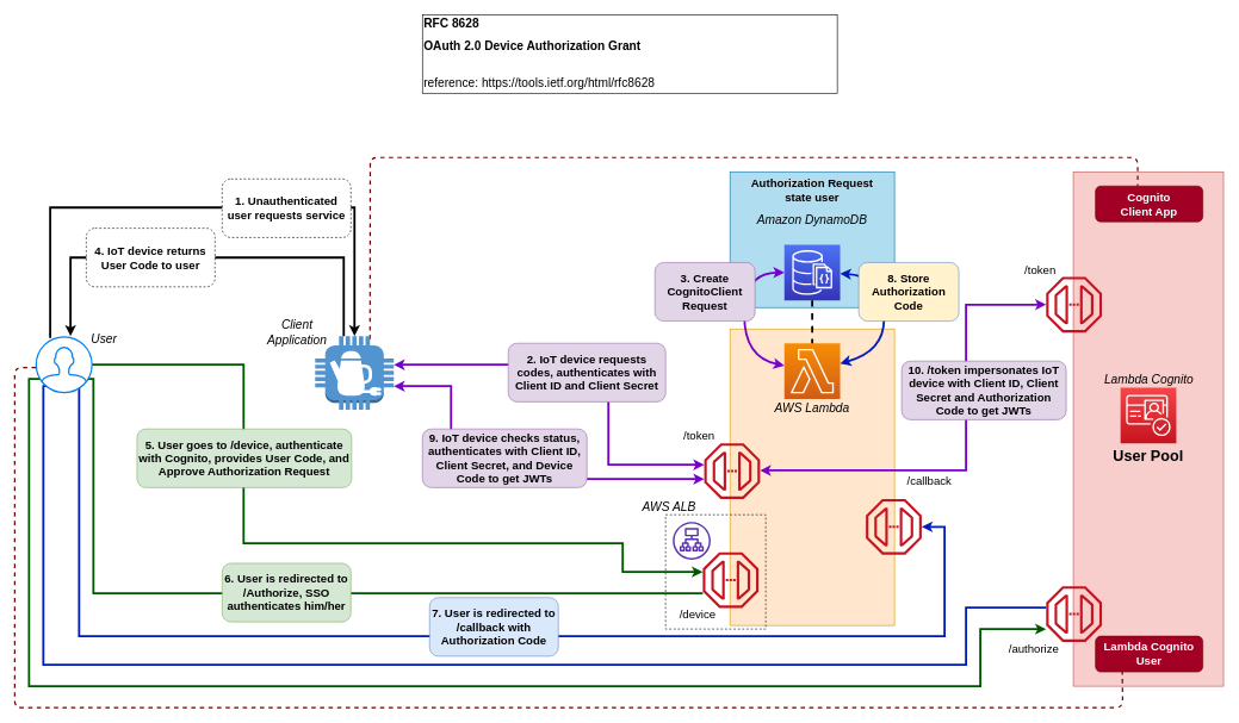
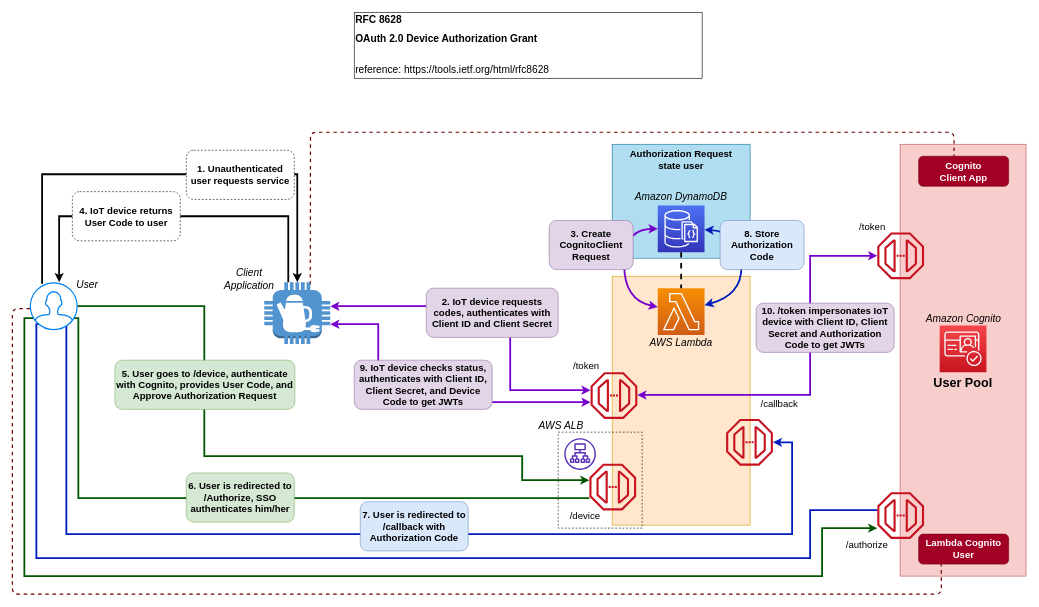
  <mxCell id="0" />
  <mxCell id="1" parent="0" />
  <mxCell id="2" value="&lt;br&gt;&lt;div&gt;&lt;br&gt;&lt;/div&gt;&lt;div&gt;&lt;br&gt;&lt;/div&gt;&lt;div&gt;User Pool&lt;/div&gt;" style="rounded=0;whiteSpace=wrap;html=1;fontSize=21;fontStyle=1;fillColor=#f8cecc;strokeColor=#b85450;" parent="1" vertex="1"><mxGeometry x="1500" y="240" width="210" height="720" as="geometry" /></mxCell>
  <mxCell id="3" value="" style="rounded=0;whiteSpace=wrap;html=1;fontSize=16;align=center;fillColor=#ffe6cc;strokeColor=#d79b00;verticalAlign=top;" parent="1" vertex="1"><mxGeometry x="1020" y="460" width="230" height="415" as="geometry" /></mxCell>
  <mxCell id="4" value="" style="rounded=0;whiteSpace=wrap;html=1;fontSize=12;align=center;fillColor=none;dashed=1;" parent="1" vertex="1"><mxGeometry x="930" y="720" width="140" height="160" as="geometry" /></mxCell>
  <mxCell id="5" value="Authorization Request&lt;br&gt;state user" style="rounded=0;whiteSpace=wrap;html=1;fontSize=16;fillColor=#b1ddf0;strokeColor=#10739e;fontStyle=1;verticalAlign=top;" vertex="1" parent="1"><mxGeometry x="1020" y="240" width="230" height="190" as="geometry" /></mxCell>
  <mxCell id="6" style="edgeStyle=orthogonalEdgeStyle;rounded=0;orthogonalLoop=1;jettySize=auto;html=1;startArrow=none;startFill=0;strokeWidth=3;fontSize=12;fillColor=#008a00;strokeColor=#005700;" parent="1" source="20" target="9" edge="1"><mxGeometry relative="1" as="geometry"><Array as="points"><mxPoint x="130" y="830" /><mxPoint x="130" y="530" /><mxPoint x="40" y="530" /><mxPoint x="40" y="960" /><mxPoint x="1370" y="960" /><mxPoint x="1370" y="880" /></Array></mxGeometry></mxCell>
  <mxCell id="7" value="&lt;div style=&quot;font-size: 17px;&quot;&gt;&lt;font style=&quot;font-size: 17px;&quot;&gt;&lt;b style=&quot;font-size: 17px;&quot;&gt;RFC 8628&lt;/b&gt;&lt;/font&gt;&lt;font style=&quot;font-size: 17px;&quot;&gt;&lt;span class=&quot;h1&quot; style=&quot;font-size: 17px;&quot;&gt;&lt;h1 style=&quot;font-size: 17px;&quot;&gt;OAuth 2.0 Device Authorization Grant&lt;/h1&gt;&lt;/span&gt;&lt;/font&gt;&lt;/div&gt;&lt;div style=&quot;font-size: 17px;&quot;&gt;&lt;br style=&quot;font-size: 17px;&quot;&gt;&lt;/div&gt;&lt;div style=&quot;font-size: 17px;&quot;&gt;reference: https://tools.ietf.org/html/rfc8628&lt;/div&gt;" style="rounded=0;whiteSpace=wrap;html=1;fontSize=17;align=left;" parent="1" vertex="1"><mxGeometry x="590" y="20" width="580" height="110" as="geometry" /></mxCell>
  <mxCell id="8" style="edgeStyle=orthogonalEdgeStyle;rounded=0;orthogonalLoop=1;jettySize=auto;html=1;startArrow=none;startFill=0;strokeWidth=3;fontSize=12;fillColor=#0050ef;strokeColor=#001DBC;" parent="1" source="9" target="18" edge="1"><mxGeometry relative="1" as="geometry"><Array as="points"><mxPoint x="1350" y="850" /><mxPoint x="1350" y="930" /><mxPoint x="60" y="930" /><mxPoint x="60" y="540" /><mxPoint x="110" y="540" /><mxPoint x="110" y="890" /><mxPoint x="1320" y="890" /><mxPoint x="1320" y="737" /></Array></mxGeometry></mxCell>
  <mxCell id="9" value="" style="outlineConnect=0;fontColor=#232F3E;gradientColor=none;fillColor=#C7131F;strokeColor=none;dashed=0;verticalLabelPosition=bottom;verticalAlign=top;align=center;html=1;fontSize=12;fontStyle=0;aspect=fixed;shape=mxgraph.aws4.endpoint;" parent="1" vertex="1"><mxGeometry x="1462" y="820" width="78" height="78" as="geometry" /></mxCell>
  <mxCell id="10" style="edgeStyle=orthogonalEdgeStyle;rounded=0;orthogonalLoop=1;jettySize=auto;html=1;startArrow=classic;startFill=1;strokeWidth=3;fontSize=12;fillColor=#aa00ff;strokeColor=#7700CC;" parent="1" source="11" edge="1" target="16"><mxGeometry relative="1" as="geometry"><mxPoint x="1639.5" y="450" as="targetPoint" /><Array as="points"><mxPoint x="1350" y="658" /><mxPoint x="1350" y="426" /></Array></mxGeometry></mxCell>
  <mxCell id="11" value="" style="outlineConnect=0;fontColor=#232F3E;gradientColor=none;fillColor=#C7131F;strokeColor=none;dashed=0;verticalLabelPosition=bottom;verticalAlign=top;align=center;html=1;fontSize=12;fontStyle=0;aspect=fixed;shape=mxgraph.aws4.endpoint;" parent="1" vertex="1"><mxGeometry x="984" y="620" width="78" height="78" as="geometry" /></mxCell>
  <mxCell id="12" value="/authorize" style="text;html=1;strokeColor=none;fillColor=none;align=center;verticalAlign=middle;whiteSpace=wrap;rounded=0;fontSize=16;" parent="1" vertex="1"><mxGeometry x="1410" y="898" width="70" height="20" as="geometry" /></mxCell>
  <mxCell id="13" value="/token" style="text;html=1;strokeColor=none;fillColor=none;align=center;verticalAlign=middle;whiteSpace=wrap;rounded=0;fontSize=16;" parent="1" vertex="1"><mxGeometry x="1419" y="368" width="70" height="20" as="geometry" /></mxCell>
  <mxCell id="14" style="edgeStyle=orthogonalEdgeStyle;rounded=0;orthogonalLoop=1;jettySize=auto;html=1;strokeWidth=3;fontSize=12;startArrow=classic;startFill=1;fillColor=#aa00ff;strokeColor=#7700CC;" parent="1" target="11" edge="1" source="43"><mxGeometry relative="1" as="geometry"><mxPoint x="1575" y="890" as="sourcePoint" /><mxPoint x="1511" y="744" as="targetPoint" /><Array as="points"><mxPoint x="850" y="510" /><mxPoint x="850" y="650" /></Array></mxGeometry></mxCell>
  <mxCell id="15" style="edgeStyle=orthogonalEdgeStyle;rounded=0;orthogonalLoop=1;jettySize=auto;html=1;startArrow=none;startFill=0;strokeWidth=3;fontSize=12;entryX=0.615;entryY=-0.013;entryDx=0;entryDy=0;entryPerimeter=0;" parent="1" target="24" edge="1"><mxGeometry relative="1" as="geometry"><mxPoint x="480" y="470" as="sourcePoint" /><mxPoint x="130" y="520" as="targetPoint" /><Array as="points"><mxPoint x="480" y="360" /><mxPoint x="98" y="360" /></Array></mxGeometry></mxCell>
  <mxCell id="16" value="" style="outlineConnect=0;fontColor=#232F3E;gradientColor=none;fillColor=#C7131F;strokeColor=none;dashed=0;verticalLabelPosition=bottom;verticalAlign=top;align=center;html=1;fontSize=12;fontStyle=0;aspect=fixed;shape=mxgraph.aws4.endpoint;" parent="1" vertex="1"><mxGeometry x="1462" y="387" width="78" height="78" as="geometry" /></mxCell>
  <mxCell id="17" value="/token" style="text;html=1;strokeColor=none;fillColor=none;align=center;verticalAlign=middle;whiteSpace=wrap;rounded=0;fontSize=16;" parent="1" vertex="1"><mxGeometry x="942" y="600" width="70" height="20" as="geometry" /></mxCell>
  <mxCell id="18" value="" style="outlineConnect=0;fontColor=#232F3E;gradientColor=none;fillColor=#C7131F;strokeColor=none;dashed=0;verticalLabelPosition=bottom;verticalAlign=top;align=center;html=1;fontSize=12;fontStyle=0;aspect=fixed;shape=mxgraph.aws4.endpoint;" parent="1" vertex="1"><mxGeometry x="1210" y="698" width="78" height="78" as="geometry" /></mxCell>
  <mxCell id="19" value="/callback" style="text;html=1;strokeColor=none;fillColor=none;align=center;verticalAlign=middle;whiteSpace=wrap;rounded=0;fontSize=16;" parent="1" vertex="1"><mxGeometry x="1264" y="663" width="70" height="20" as="geometry" /></mxCell>
  <mxCell id="20" value="" style="outlineConnect=0;fontColor=#232F3E;gradientColor=none;fillColor=#C7131F;strokeColor=none;dashed=0;verticalLabelPosition=bottom;verticalAlign=top;align=center;html=1;fontSize=12;fontStyle=0;aspect=fixed;shape=mxgraph.aws4.endpoint;" parent="1" vertex="1"><mxGeometry x="982" y="772.5" width="78" height="78" as="geometry" /></mxCell>
  <mxCell id="21" value="/device" style="text;html=1;strokeColor=none;fillColor=none;align=center;verticalAlign=middle;whiteSpace=wrap;rounded=0;fontSize=16;" parent="1" vertex="1"><mxGeometry x="940" y="850" width="70" height="20" as="geometry" /></mxCell>
  <mxCell id="22" style="edgeStyle=orthogonalEdgeStyle;rounded=0;orthogonalLoop=1;jettySize=auto;html=1;startArrow=none;startFill=0;strokeWidth=3;fontSize=12;exitX=0.251;exitY=0.022;exitDx=0;exitDy=0;exitPerimeter=0;" parent="1" source="24" edge="1" target="43"><mxGeometry relative="1" as="geometry"><Array as="points"><mxPoint x="70" y="290" /><mxPoint x="495" y="290" /></Array><mxPoint x="805" y="979.5" as="targetPoint" /></mxGeometry></mxCell>
  <mxCell id="23" style="edgeStyle=orthogonalEdgeStyle;rounded=0;orthogonalLoop=1;jettySize=auto;html=1;startArrow=none;startFill=0;strokeWidth=3;fontSize=12;fillColor=#008a00;strokeColor=#005700;" parent="1" source="24" target="20" edge="1"><mxGeometry relative="1" as="geometry"><Array as="points"><mxPoint x="340" y="510" /><mxPoint x="340" y="760" /><mxPoint x="870" y="760" /><mxPoint x="870" y="800" /></Array></mxGeometry></mxCell>
  <mxCell id="24" value="" style="html=1;verticalLabelPosition=bottom;align=center;labelBackgroundColor=#ffffff;verticalAlign=top;strokeWidth=2;strokeColor=#0080F0;shadow=0;dashed=0;shape=mxgraph.ios7.icons.user;fontSize=12;" parent="1" vertex="1"><mxGeometry x="50" y="471" width="78" height="78" as="geometry" /></mxCell>
  <mxCell id="25" value="2. IoT device requests codes, authenticates with Client ID and Client Secret" style="rounded=1;whiteSpace=wrap;html=1;fontSize=16;align=center;fillColor=#e1d5e7;strokeColor=#9673a6;fontStyle=1" parent="1" vertex="1"><mxGeometry x="710" y="480" width="220" height="82" as="geometry" /></mxCell>
  <mxCell id="26" value="1. Unauthenticated user requests service" style="rounded=1;whiteSpace=wrap;html=1;fontSize=16;align=center;fontStyle=1;dashed=1;" parent="1" vertex="1"><mxGeometry x="310" y="250" width="180" height="82" as="geometry" /></mxCell>
  <mxCell id="27" value="4. IoT device returns User Code to user" style="rounded=1;whiteSpace=wrap;html=1;fontSize=16;align=center;fontStyle=1;dashed=1;" parent="1" vertex="1"><mxGeometry x="120" y="319" width="180" height="82" as="geometry" /></mxCell>
  <mxCell id="28" value="10. /token impersonates IoT device with Client ID, Client Secret and Authorization Code to get JWTs" style="rounded=1;whiteSpace=wrap;html=1;fontSize=16;align=center;fillColor=#e1d5e7;strokeColor=#9673a6;fontStyle=1" parent="1" vertex="1"><mxGeometry x="1260" y="505" width="230" height="82" as="geometry" /></mxCell>
  <mxCell id="29" value="" style="outlineConnect=0;fontColor=#232F3E;gradientColor=none;fillColor=#5A30B5;strokeColor=none;dashed=0;verticalLabelPosition=bottom;verticalAlign=top;align=center;html=1;fontSize=12;fontStyle=0;aspect=fixed;pointerEvents=1;shape=mxgraph.aws4.application_load_balancer;" parent="1" vertex="1"><mxGeometry x="940" y="730" width="53" height="53" as="geometry" /></mxCell>
  <mxCell id="30" value="5. User goes to /device, authenticate with Cognito, provides User Code, and Approve Authorization Request" style="rounded=1;whiteSpace=wrap;html=1;fontSize=16;align=center;fillColor=#d5e8d4;strokeColor=#82b366;fontStyle=1" parent="1" vertex="1"><mxGeometry x="191" y="600" width="300" height="82" as="geometry" /></mxCell>
  <mxCell id="31" value="6. User is redirected to /Authorize, SSO authenticates him/her" style="rounded=1;whiteSpace=wrap;html=1;fontSize=16;align=center;fillColor=#d5e8d4;strokeColor=#82b366;fontStyle=1" parent="1" vertex="1"><mxGeometry x="310" y="788" width="180" height="82" as="geometry" /></mxCell>
  <mxCell id="32" value="7. User is redirected to /callback with Authorization Code" style="rounded=1;whiteSpace=wrap;html=1;fontSize=16;align=center;fillColor=#dae8fc;strokeColor=#6c8ebf;fontStyle=1" parent="1" vertex="1"><mxGeometry x="600" y="836" width="180" height="82" as="geometry" /></mxCell>
  <mxCell id="33" style="edgeStyle=orthogonalEdgeStyle;rounded=0;orthogonalLoop=1;jettySize=auto;html=1;strokeWidth=3;fontSize=12;startArrow=classic;startFill=1;fillColor=#aa00ff;strokeColor=#7700CC;" parent="1" target="11" edge="1" source="43"><mxGeometry relative="1" as="geometry"><mxPoint x="1600" y="890" as="sourcePoint" /><mxPoint x="1670" y="740" as="targetPoint" /><Array as="points"><mxPoint x="630" y="540" /><mxPoint x="630" y="610" /><mxPoint x="790" y="610" /><mxPoint x="790" y="670" /></Array></mxGeometry></mxCell>
  <mxCell id="34" value="&lt;div style=&quot;font-size: 16px&quot;&gt;9. IoT device checks status, authenticates with Client ID, Client Secret, and Device Code to get JWTs&lt;/div&gt;" style="rounded=1;whiteSpace=wrap;html=1;fontSize=16;align=center;fillColor=#e1d5e7;strokeColor=#9673a6;fontStyle=1" parent="1" vertex="1"><mxGeometry x="590" y="600" width="230" height="82" as="geometry" /></mxCell>
  <mxCell id="35" value="" style="outlineConnect=0;fontColor=#232F3E;gradientColor=#F54749;gradientDirection=north;fillColor=#C7131F;strokeColor=#ffffff;dashed=0;verticalLabelPosition=bottom;verticalAlign=top;align=center;html=1;fontSize=12;fontStyle=0;aspect=fixed;shape=mxgraph.aws4.resourceIcon;resIcon=mxgraph.aws4.cognito;" parent="1" vertex="1"><mxGeometry x="1566" y="542" width="78" height="78" as="geometry" /></mxCell>
  <mxCell id="36" value="" style="outlineConnect=0;fontColor=#232F3E;gradientColor=#F78E04;gradientDirection=north;fillColor=#D05C17;strokeColor=#ffffff;dashed=0;verticalLabelPosition=bottom;verticalAlign=top;align=center;html=1;fontSize=12;fontStyle=0;aspect=fixed;shape=mxgraph.aws4.resourceIcon;resIcon=mxgraph.aws4.lambda;" parent="1" vertex="1"><mxGeometry x="1096" y="480" width="78" height="78" as="geometry" /></mxCell>
  <mxCell id="37" value="" style="outlineConnect=0;fontColor=#232F3E;gradientColor=#4D72F3;gradientDirection=north;fillColor=#3334B9;strokeColor=#ffffff;dashed=0;verticalLabelPosition=bottom;verticalAlign=top;align=center;html=1;fontSize=12;fontStyle=0;aspect=fixed;shape=mxgraph.aws4.resourceIcon;resIcon=mxgraph.aws4.documentdb_with_mongodb_compatibility;" parent="1" vertex="1"><mxGeometry x="1096" y="342" width="78" height="78" as="geometry" /></mxCell>
  <mxCell id="38" value="" style="endArrow=none;dashed=1;html=1;fontSize=21;strokeWidth=3;" parent="1" source="37" edge="1"><mxGeometry width="50" height="50" relative="1" as="geometry"><mxPoint x="1360" y="1170" as="sourcePoint" /><mxPoint x="1135" y="480" as="targetPoint" /></mxGeometry></mxCell>
  <mxCell id="39" value="Cognito&lt;br style=&quot;font-size: 16px;&quot;&gt;Client App" style="rounded=1;whiteSpace=wrap;html=1;fontSize=16;fillColor=#a20025;strokeColor=#6F0000;fontColor=#ffffff;fontStyle=1" parent="1" vertex="1"><mxGeometry x="1531" y="260" width="150" height="50" as="geometry" /></mxCell>
  <mxCell id="40" value="Lambda Cognito User" style="rounded=1;whiteSpace=wrap;html=1;fontSize=16;fillColor=#a20025;strokeColor=#6F0000;fontColor=#ffffff;fontStyle=1" parent="1" vertex="1"><mxGeometry x="1531" y="890" width="150" height="50" as="geometry" /></mxCell>
  <mxCell id="41" value="" style="endArrow=none;dashed=1;html=1;fontSize=12;strokeWidth=2;fillColor=#a20025;strokeColor=#6F0000;exitX=0.697;exitY=0.04;exitDx=0;exitDy=0;exitPerimeter=0;" parent="1" source="43" edge="1"><mxGeometry width="50" height="50" relative="1" as="geometry"><mxPoint x="720" y="904.75" as="sourcePoint" /><mxPoint x="1590" y="260" as="targetPoint" /><Array as="points"><mxPoint x="517" y="220" /><mxPoint x="1050" y="220" /><mxPoint x="1590" y="220" /></Array></mxGeometry></mxCell>
  <mxCell id="42" value="" style="endArrow=none;dashed=1;html=1;fontSize=12;entryX=0.25;entryY=1;entryDx=0;entryDy=0;exitX=-0.005;exitY=0.553;exitDx=0;exitDy=0;exitPerimeter=0;strokeWidth=2;fillColor=#a20025;strokeColor=#6F0000;" parent="1" source="24" target="40" edge="1"><mxGeometry width="50" height="50" relative="1" as="geometry"><mxPoint x="1790" y="924.75" as="sourcePoint" /><mxPoint x="1790" y="340" as="targetPoint" /><Array as="points"><mxPoint x="20" y="514" /><mxPoint x="20" y="990" /><mxPoint x="1569" y="990" /></Array></mxGeometry></mxCell>
  <mxCell id="43" value="" style="outlineConnect=0;dashed=0;verticalLabelPosition=bottom;verticalAlign=top;align=center;html=1;shape=mxgraph.aws3.coffee_pot;fillColor=#5294CF;gradientColor=none;fontSize=12;" parent="1" vertex="1"><mxGeometry x="440" y="470" width="110" height="103" as="geometry" /></mxCell>
  <mxCell id="44" value="" style="curved=1;endArrow=classic;html=1;strokeWidth=3;fontSize=16;fillColor=#aa00ff;strokeColor=#7700CC;startArrow=classic;startFill=1;" edge="1" parent="1" source="36" target="37"><mxGeometry width="50" height="50" relative="1" as="geometry"><mxPoint x="1360" y="300" as="sourcePoint" /><mxPoint x="1410" y="250" as="targetPoint" /><Array as="points"><mxPoint x="1040" y="500" /><mxPoint x="1040" y="381" /></Array></mxGeometry></mxCell>
  <mxCell id="45" value="3. Create CognitoClient Request" style="rounded=1;whiteSpace=wrap;html=1;fontSize=16;align=center;fillColor=#e1d5e7;strokeColor=#9673a6;fontStyle=1" vertex="1" parent="1"><mxGeometry x="915" y="367" width="140" height="82" as="geometry" /></mxCell>
  <mxCell id="46" value="" style="curved=1;endArrow=classic;html=1;strokeWidth=3;fontSize=16;fillColor=#0050ef;strokeColor=#001DBC;startArrow=classic;startFill=1;" edge="1" parent="1" source="36" target="37"><mxGeometry width="50" height="50" relative="1" as="geometry"><mxPoint x="1236" y="515.895" as="sourcePoint" /><mxPoint x="1236" y="391" as="targetPoint" /><Array as="points"><mxPoint x="1240" y="490" /><mxPoint x="1230" y="385" /></Array></mxGeometry></mxCell>
- <mxCell id="47" value="8. Store Authorization Code " style="rounded=1;whiteSpace=wrap;html=1;fontSize=16;align=center;fillColor=#fff2cc;strokeColor=#6c8ebf;fontStyle=1;" vertex="1" parent="1"><mxGeometry x="1200" y="367" width="140" height="82" as="geometry" /></mxCell>
- <mxCell id="48" value="Lambda Cognito" style="text;html=1;strokeColor=none;fillColor=none;align=center;verticalAlign=middle;whiteSpace=wrap;rounded=0;fontSize=17;fontStyle=2" vertex="1" parent="1"><mxGeometry x="1506" y="522" width="200" height="20" as="geometry" /></mxCell>
+ <mxCell id="47" value="8. Store Authorization Code " style="rounded=1;whiteSpace=wrap;html=1;fontSize=16;align=center;fillColor=#dae8fc;strokeColor=#6c8ebf;fontStyle=1" vertex="1" parent="1"><mxGeometry x="1200" y="367" width="140" height="82" as="geometry" /></mxCell>
+ <mxCell id="48" value="Amazon Cognito" style="text;html=1;strokeColor=none;fillColor=none;align=center;verticalAlign=middle;whiteSpace=wrap;rounded=0;fontSize=17;fontStyle=2" vertex="1" parent="1"><mxGeometry x="1506" y="522" width="200" height="20" as="geometry" /></mxCell>
  <mxCell id="49" value="AWS Lambda" style="text;html=1;strokeColor=none;fillColor=none;align=center;verticalAlign=middle;whiteSpace=wrap;rounded=0;fontSize=17;fontStyle=2" vertex="1" parent="1"><mxGeometry x="1035" y="562" width="200" height="20" as="geometry" /></mxCell>
- <mxCell id="50" value="Amazon DynamoDB" style="text;html=1;strokeColor=none;fillColor=none;align=center;verticalAlign=middle;whiteSpace=wrap;rounded=0;fontSize=17;fontStyle=2" vertex="1" parent="1"><mxGeometry x="1035" y="299" width="200" height="20" as="geometry" /></mxCell>
+ <mxCell id="50" value="Amazon DynamoDB" style="text;html=1;strokeColor=none;fillColor=none;align=center;verticalAlign=middle;whiteSpace=wrap;rounded=0;fontSize=17;fontStyle=2" vertex="1" parent="1"><mxGeometry x="1035" y="319" width="200" height="20" as="geometry" /></mxCell>
  <mxCell id="51" value="Client&lt;br&gt;Application" style="text;html=1;strokeColor=none;fillColor=none;align=center;verticalAlign=middle;whiteSpace=wrap;rounded=0;fontSize=17;fontStyle=2" vertex="1" parent="1"><mxGeometry x="360" y="455" width="110" height="20" as="geometry" /></mxCell>
  <mxCell id="52" value="User" style="text;html=1;strokeColor=none;fillColor=none;align=center;verticalAlign=middle;whiteSpace=wrap;rounded=0;fontSize=17;fontStyle=2" vertex="1" parent="1"><mxGeometry x="90" y="465" width="110" height="20" as="geometry" /></mxCell>
  <mxCell id="53" value="AWS ALB" style="text;html=1;strokeColor=none;fillColor=none;align=center;verticalAlign=middle;whiteSpace=wrap;rounded=0;fontSize=17;fontStyle=2" vertex="1" parent="1"><mxGeometry x="835" y="700" width="200" height="20" as="geometry" /></mxCell>
